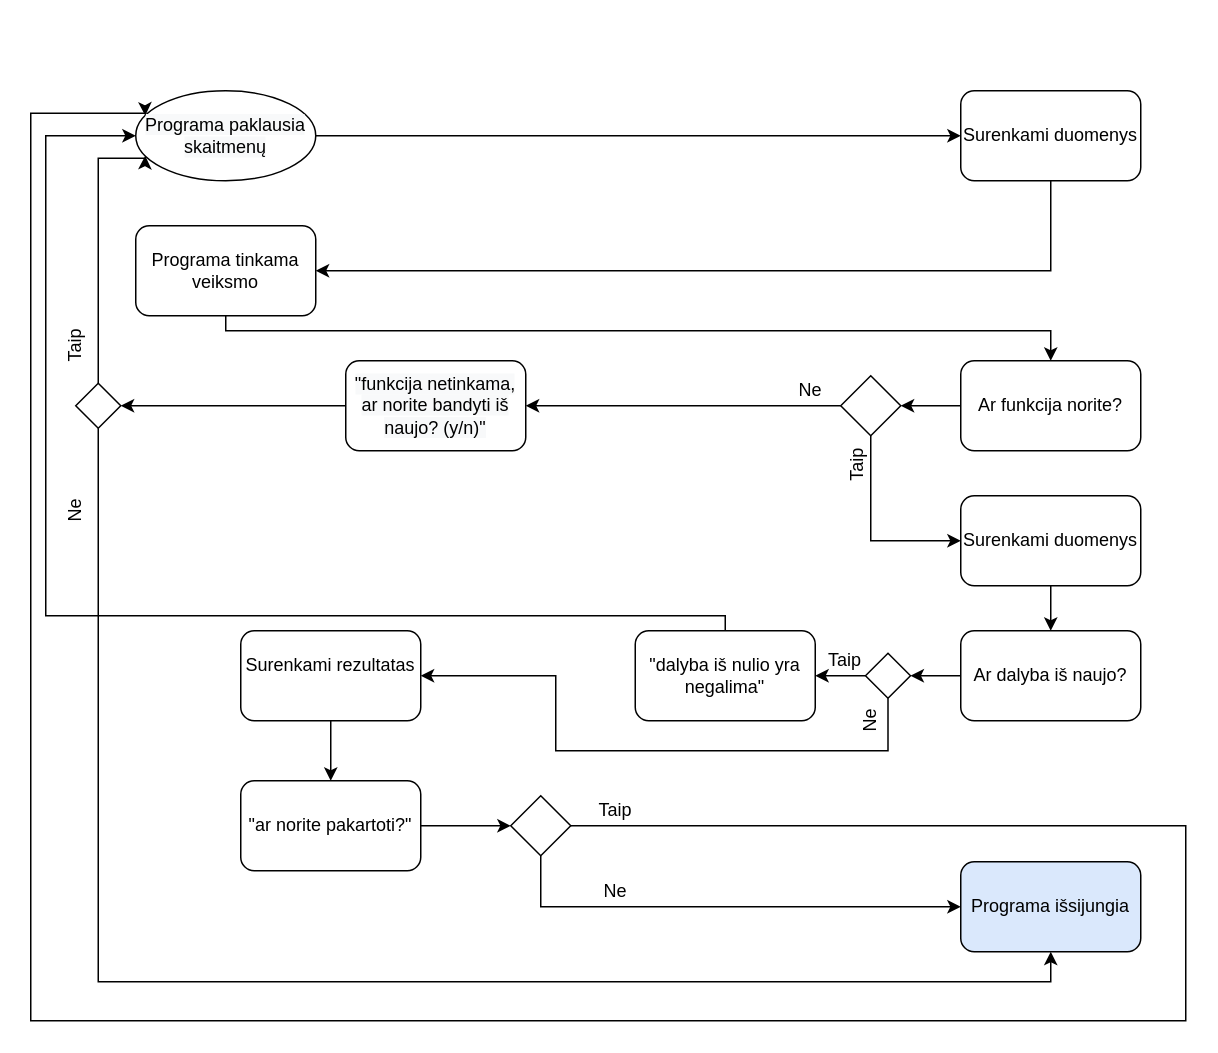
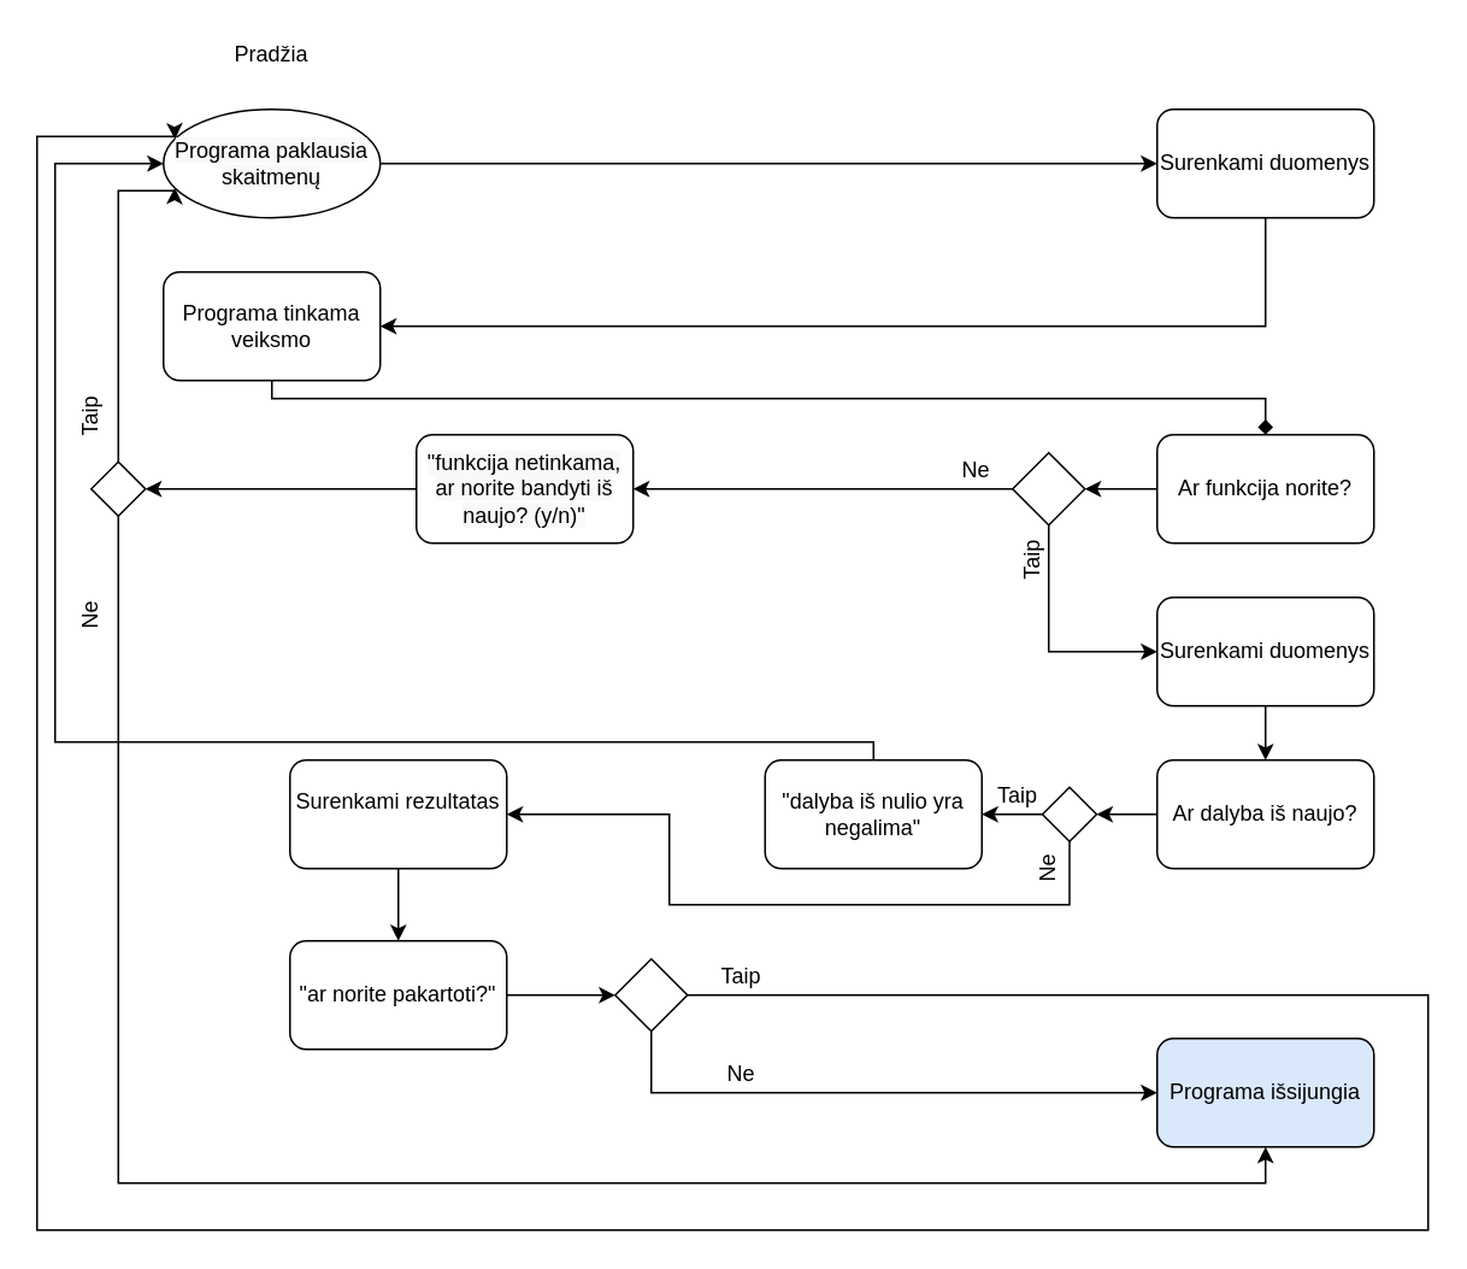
  <mxCell id="0" />
  <mxCell id="1" parent="0" />
  <mxCell id="2" target="5" style="edgeStyle=orthogonalEdgeStyle;rounded=0;orthogonalLoop=1;jettySize=auto;html=1;entryX=0;entryY=0.5;entryDx=0;entryDy=0;" parent="1" source="3" edge="1"><mxGeometry as="geometry" relative="1" /></mxCell>
  <mxCell id="3" style="ellipse;whiteSpace=wrap;html=1;" value="&lt;span style=&quot;display: inline ; float: none ; background-color: rgb(248 , 249 , 250) ; color: rgb(0 , 0 , 0) ; font-family: &amp;#34;helvetica&amp;#34; ; font-size: 12px ; font-style: normal ; font-variant: normal ; font-weight: normal ; letter-spacing: normal ; line-height: 1.2 ; overflow-wrap: normal ; text-align: center ; text-decoration: none ; text-indent: 0px ; text-transform: none ; white-space: normal ; word-spacing: 0px&quot;&gt;Programa paklausia skaitmenų&lt;/span&gt;" parent="1" vertex="1"><mxGeometry width="120" as="geometry" height="60" y="60" x="90" /></mxCell>
  <mxCell id="4" target="7" style="edgeStyle=orthogonalEdgeStyle;rounded=0;orthogonalLoop=1;jettySize=auto;html=1;entryX=1;entryY=0.5;entryDx=0;entryDy=0;" parent="1" source="5" edge="1"><mxGeometry as="geometry" relative="1"><Array as="points"><mxPoint y="180" x="700" /></Array></mxGeometry></mxCell>
  <mxCell id="5" style="rounded=1;whiteSpace=wrap;html=1;" value="Surenkami duomenys" parent="1" vertex="1"><mxGeometry width="120" as="geometry" height="60" y="60" x="640" /></mxCell>
- <mxCell id="6" target="9" style="edgeStyle=orthogonalEdgeStyle;rounded=0;orthogonalLoop=1;jettySize=auto;html=1;entryX=0.5;entryY=0;entryDx=0;entryDy=0;" parent="1" source="7" edge="1"><mxGeometry as="geometry" relative="1"><Array as="points"><mxPoint y="220" x="150" /><mxPoint y="220" x="700" /></Array></mxGeometry></mxCell>
+ <mxCell id="6" target="9" style="edgeStyle=orthogonalEdgeStyle;rounded=0;orthogonalLoop=1;jettySize=auto;html=1;entryX=0.5;entryY=0;entryDx=0;entryDy=0;endArrow=diamond;" parent="1" source="7" edge="1"><mxGeometry as="geometry" relative="1"><Array as="points"><mxPoint y="220" x="150" /><mxPoint y="220" x="700" /></Array></mxGeometry></mxCell>
  <mxCell id="7" style="rounded=1;whiteSpace=wrap;html=1;" value="Programa tinkama veiksmo" parent="1" vertex="1"><mxGeometry width="120" as="geometry" height="60" y="150" x="90" /></mxCell>
  <mxCell id="8" target="24" style="edgeStyle=orthogonalEdgeStyle;rounded=0;orthogonalLoop=1;jettySize=auto;html=1;exitX=0;exitY=0.5;exitDx=0;exitDy=0;entryX=1;entryY=0.5;entryDx=0;entryDy=0;" parent="1" source="9" edge="1"><mxGeometry as="geometry" relative="1" /></mxCell>
  <mxCell id="9" style="rounded=1;whiteSpace=wrap;html=1;" value="Ar funkcija norite?" parent="1" vertex="1"><mxGeometry width="120" as="geometry" height="60" y="240" x="640" /></mxCell>
  <mxCell id="10" target="13" style="edgeStyle=orthogonalEdgeStyle;rounded=0;orthogonalLoop=1;jettySize=auto;html=1;entryX=0.5;entryY=0;entryDx=0;entryDy=0;" parent="1" source="11" edge="1"><mxGeometry as="geometry" relative="1" /></mxCell>
  <mxCell id="11" style="rounded=1;whiteSpace=wrap;html=1;" value="Surenkami duomenys" parent="1" vertex="1"><mxGeometry width="120" as="geometry" height="60" y="330" x="640" /></mxCell>
  <mxCell id="12" target="36" style="edgeStyle=orthogonalEdgeStyle;rounded=0;orthogonalLoop=1;jettySize=auto;html=1;entryX=1;entryY=0.5;entryDx=0;entryDy=0;" parent="1" source="13" edge="1"><mxGeometry as="geometry" relative="1" /></mxCell>
  <mxCell id="13" style="rounded=1;whiteSpace=wrap;html=1;" value="Ar dalyba iš naujo?" parent="1" vertex="1"><mxGeometry width="120" as="geometry" height="60" y="420" x="640" /></mxCell>
  <mxCell id="14" target="17" style="edgeStyle=orthogonalEdgeStyle;rounded=0;orthogonalLoop=1;jettySize=auto;html=1;entryX=0.5;entryY=0;entryDx=0;entryDy=0;" parent="1" source="15" edge="1"><mxGeometry as="geometry" relative="1" /></mxCell>
  <mxCell id="15" style="rounded=1;whiteSpace=wrap;html=1;" value="&lt;div&gt;Surenkami rezultatas&lt;/div&gt;&lt;div&gt;&lt;br&gt;&lt;/div&gt;" parent="1" vertex="1"><mxGeometry width="120" as="geometry" height="60" y="420" x="160" /></mxCell>
  <mxCell id="16" target="41" style="edgeStyle=orthogonalEdgeStyle;rounded=0;orthogonalLoop=1;jettySize=auto;html=1;entryX=0;entryY=0.5;entryDx=0;entryDy=0;" parent="1" source="17" edge="1"><mxGeometry as="geometry" relative="1" /></mxCell>
  <mxCell id="17" style="rounded=1;whiteSpace=wrap;html=1;" value="&quot;ar norite pakartoti?&quot;" parent="1" vertex="1"><mxGeometry width="120" as="geometry" height="60" y="520" x="160" /></mxCell>
  <mxCell id="18" style="rounded=1;whiteSpace=wrap;html=1;fillColor=#dae8fc;" value="Programa išsijungia" parent="1" vertex="1"><mxGeometry width="120" as="geometry" height="60" y="574" x="640" /></mxCell>
+ <mxCell id="19" style="text;html=1;strokeColor=none;fillColor=none;align=center;verticalAlign=middle;whiteSpace=wrap;rounded=0;" value="Pradžia" parent="1" vertex="1"><mxGeometry width="40" as="geometry" height="20" x="130" y="20" /></mxCell>
  <mxCell id="20" target="29" style="edgeStyle=orthogonalEdgeStyle;rounded=0;orthogonalLoop=1;jettySize=auto;html=1;entryX=1;entryY=0.5;entryDx=0;entryDy=0;" parent="1" source="21" edge="1"><mxGeometry as="geometry" relative="1" /></mxCell>
  <mxCell id="21" style="rounded=1;whiteSpace=wrap;html=1;" value="&lt;span style=&quot;display: inline ; float: none ; background-color: rgb(248 , 249 , 250) ; color: rgb(0 , 0 , 0) ; font-family: &amp;#34;helvetica&amp;#34; ; font-size: 12px ; font-style: normal ; font-variant: normal ; font-weight: normal ; letter-spacing: normal ; line-height: 1.2 ; overflow-wrap: normal ; text-align: center ; text-decoration: none ; text-indent: 0px ; text-transform: none ; white-space: normal ; word-spacing: 0px&quot;&gt;&quot;funkcija netinkama, ar norite bandyti iš naujo? (y/n)&quot;&lt;/span&gt;" parent="1" vertex="1"><mxGeometry width="120" as="geometry" height="60" y="240" x="230" /></mxCell>
  <mxCell id="22" target="21" style="edgeStyle=orthogonalEdgeStyle;rounded=0;orthogonalLoop=1;jettySize=auto;html=1;entryX=1;entryY=0.5;entryDx=0;entryDy=0;" parent="1" source="24" edge="1"><mxGeometry as="geometry" relative="1" /></mxCell>
  <mxCell id="23" target="11" style="edgeStyle=orthogonalEdgeStyle;rounded=0;orthogonalLoop=1;jettySize=auto;html=1;entryX=0;entryY=0.5;entryDx=0;entryDy=0;" parent="1" source="24" edge="1"><mxGeometry as="geometry" relative="1"><Array as="points"><mxPoint y="360" x="580" /></Array></mxGeometry></mxCell>
  <mxCell id="24" style="rhombus;whiteSpace=wrap;html=1;" value="" parent="1" vertex="1"><mxGeometry width="40" as="geometry" height="40" y="250" x="560" /></mxCell>
  <mxCell id="25" style="text;html=1;strokeColor=none;fillColor=none;align=center;verticalAlign=middle;whiteSpace=wrap;rounded=0;" value="Ne" parent="1" vertex="1"><mxGeometry width="40" as="geometry" height="20" y="250" x="520" /></mxCell>
  <mxCell id="26" style="text;html=1;strokeColor=none;fillColor=none;align=center;verticalAlign=middle;whiteSpace=wrap;rounded=0;rotation=270;" value="Taip" parent="1" vertex="1"><mxGeometry width="40" as="geometry" height="20" y="300" x="551.5" /></mxCell>
  <mxCell id="27" target="3" style="edgeStyle=orthogonalEdgeStyle;rounded=0;orthogonalLoop=1;jettySize=auto;html=1;entryX=0;entryY=0.75;entryDx=0;entryDy=0;" parent="1" source="29" edge="1"><mxGeometry as="geometry" relative="1"><Array as="points"><mxPoint y="105" x="65" /></Array></mxGeometry></mxCell>
  <mxCell id="28" target="18" style="edgeStyle=orthogonalEdgeStyle;rounded=0;orthogonalLoop=1;jettySize=auto;html=1;entryX=0.5;entryY=1;entryDx=0;entryDy=0;" parent="1" source="29" edge="1"><mxGeometry as="geometry" relative="1"><Array as="points"><mxPoint y="654" x="65" /><mxPoint y="654" x="700" /></Array></mxGeometry></mxCell>
  <mxCell id="29" style="rhombus;whiteSpace=wrap;html=1;" value="" parent="1" vertex="1"><mxGeometry width="30" as="geometry" height="30" y="255" x="50" /></mxCell>
  <mxCell id="30" style="text;html=1;strokeColor=none;fillColor=none;align=center;verticalAlign=middle;whiteSpace=wrap;rounded=0;direction=east;rotation=270;" value="Taip&lt;br&gt;" parent="1" vertex="1"><mxGeometry width="40" as="geometry" height="20" y="220" x="30" /></mxCell>
  <mxCell id="31" style="text;html=1;strokeColor=none;fillColor=none;align=center;verticalAlign=middle;whiteSpace=wrap;rounded=0;rotation=270;" value="Ne" parent="1" vertex="1"><mxGeometry width="40" as="geometry" height="20" y="330" x="30" /></mxCell>
  <mxCell id="32" target="3" style="edgeStyle=orthogonalEdgeStyle;rounded=0;orthogonalLoop=1;jettySize=auto;html=1;entryX=0;entryY=0.5;entryDx=0;entryDy=0;" parent="1" source="33" edge="1"><mxGeometry as="geometry" relative="1"><Array as="points"><mxPoint y="410" x="483" /><mxPoint y="410" x="30" /><mxPoint y="90" x="30" /></Array></mxGeometry></mxCell>
  <mxCell id="33" style="rounded=1;whiteSpace=wrap;html=1;" value="&quot;dalyba iš nulio yra negalima&quot;" parent="1" vertex="1"><mxGeometry width="120" as="geometry" height="60" y="420" x="423" /></mxCell>
  <mxCell id="34" target="33" style="edgeStyle=orthogonalEdgeStyle;rounded=0;orthogonalLoop=1;jettySize=auto;html=1;entryX=1;entryY=0.5;entryDx=0;entryDy=0;" parent="1" source="36" edge="1"><mxGeometry as="geometry" relative="1" /></mxCell>
  <mxCell id="35" target="15" style="edgeStyle=orthogonalEdgeStyle;rounded=0;orthogonalLoop=1;jettySize=auto;html=1;entryX=1;entryY=0.5;entryDx=0;entryDy=0;" parent="1" source="36" edge="1"><mxGeometry as="geometry" relative="1"><Array as="points"><mxPoint y="500" x="592" /><mxPoint y="500" x="370" /><mxPoint y="450" x="370" /></Array></mxGeometry></mxCell>
  <mxCell id="36" style="rhombus;whiteSpace=wrap;html=1;" value="" parent="1" vertex="1"><mxGeometry width="30" as="geometry" height="30" y="435" x="576.5" /></mxCell>
  <mxCell id="37" style="text;html=1;strokeColor=none;fillColor=none;align=center;verticalAlign=middle;whiteSpace=wrap;rounded=0;" value="Taip" parent="1" vertex="1"><mxGeometry width="40" as="geometry" height="20" y="430" x="543" /></mxCell>
  <mxCell id="38" style="text;html=1;strokeColor=none;fillColor=none;align=center;verticalAlign=middle;whiteSpace=wrap;rounded=0;rotation=270;" value="Ne" parent="1" vertex="1"><mxGeometry width="40" as="geometry" height="20" y="470" x="560" /></mxCell>
  <mxCell id="39" target="3" style="edgeStyle=orthogonalEdgeStyle;rounded=0;orthogonalLoop=1;jettySize=auto;html=1;entryX=0;entryY=0.25;entryDx=0;entryDy=0;" parent="1" source="41" edge="1"><mxGeometry as="geometry" relative="1"><Array as="points"><mxPoint y="550" x="790" /><mxPoint y="680" x="790" /><mxPoint y="680" x="20" /><mxPoint y="75" x="20" /></Array></mxGeometry></mxCell>
  <mxCell id="40" target="18" style="edgeStyle=orthogonalEdgeStyle;rounded=0;orthogonalLoop=1;jettySize=auto;html=1;entryX=0;entryY=0.5;entryDx=0;entryDy=0;" parent="1" source="41" edge="1"><mxGeometry as="geometry" relative="1"><Array as="points"><mxPoint y="604" x="360" /></Array></mxGeometry></mxCell>
  <mxCell id="41" style="rhombus;whiteSpace=wrap;html=1;" value="" parent="1" vertex="1"><mxGeometry width="40" as="geometry" height="40" y="530" x="340" /></mxCell>
  <mxCell id="42" style="text;html=1;strokeColor=none;fillColor=none;align=center;verticalAlign=middle;whiteSpace=wrap;rounded=0;" value="Taip" parent="1" vertex="1"><mxGeometry width="40" as="geometry" height="20" y="530" x="390" /></mxCell>
  <mxCell id="43" style="text;html=1;strokeColor=none;fillColor=none;align=center;verticalAlign=middle;whiteSpace=wrap;rounded=0;" value="Ne" parent="1" vertex="1"><mxGeometry width="40" as="geometry" height="20" y="584" x="390" /></mxCell>
